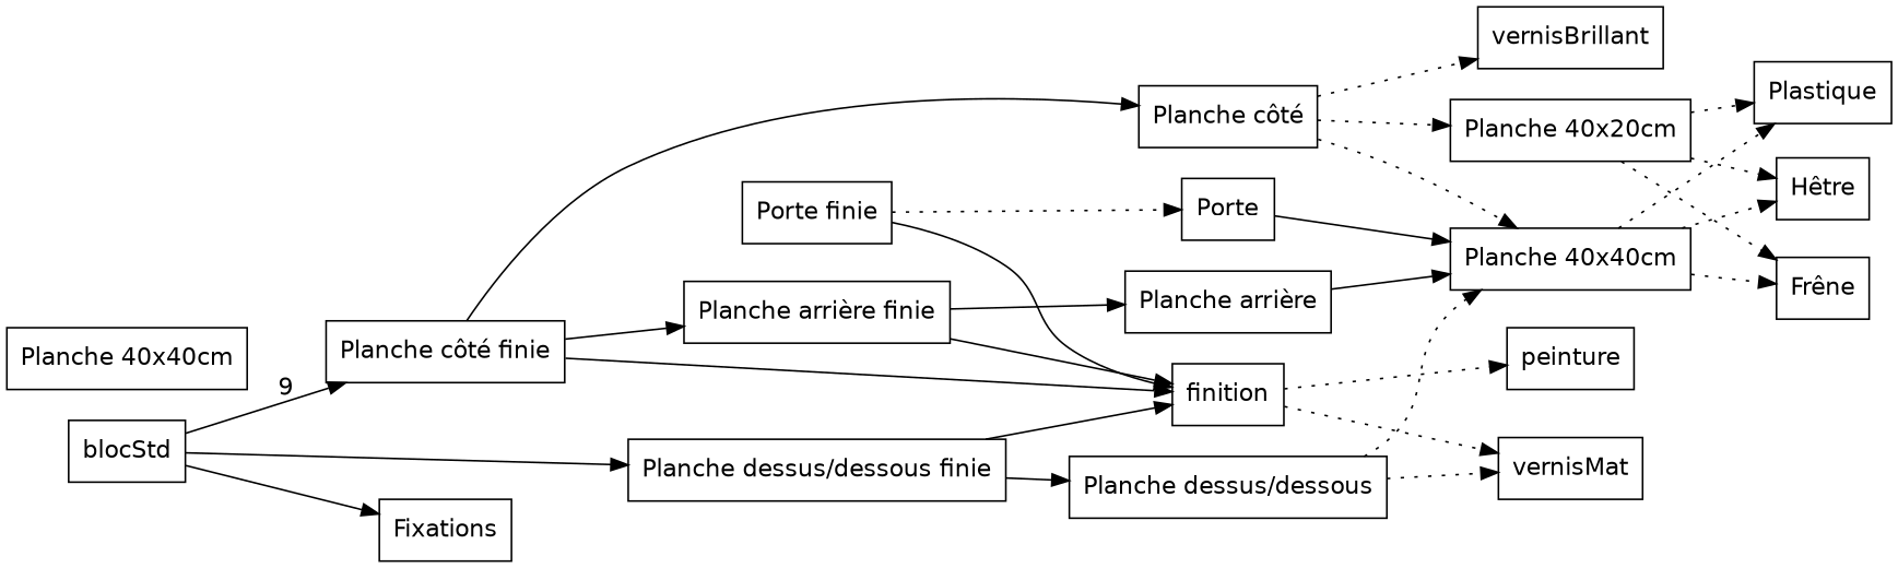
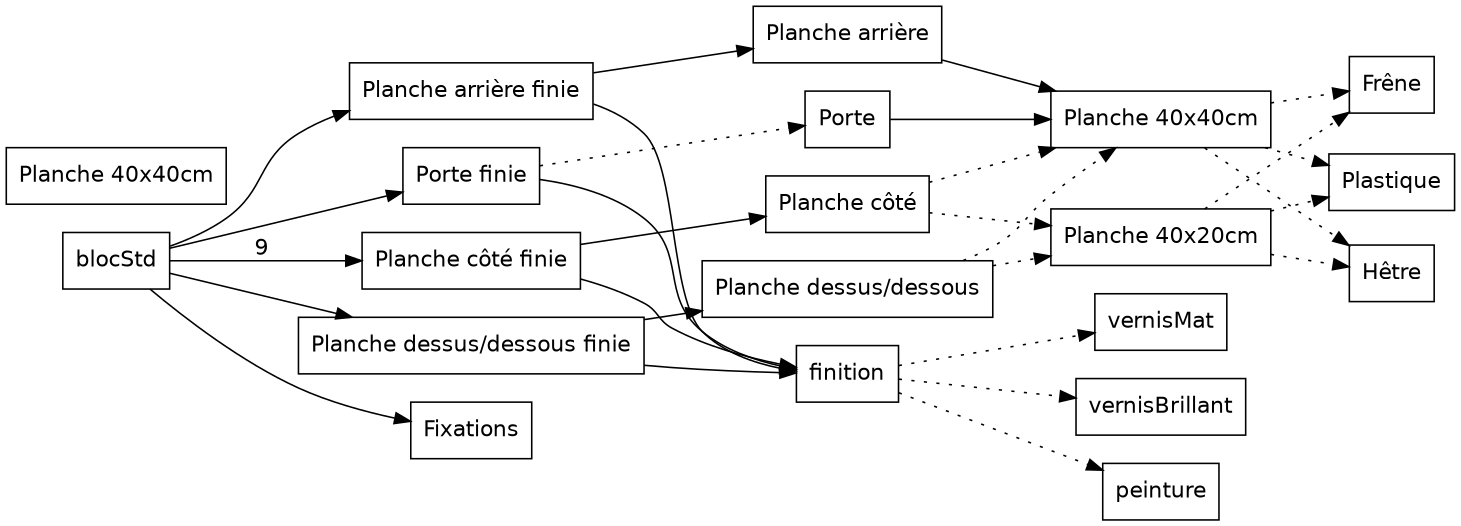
  digraph {
    fontname="DejaVu Sans"
    rankdir=LR
    node [fontname="DejaVu Sans" shape=box]
    edge [fontname="DejaVu Sans"]
    n1 [label="Planche côté"]
    n2 [label="Planche 40x40cm"]
    n3 [label="Planche 40x20cm"]
    n4 [label=Plastique]
    n5 [label="Hêtre"]
    n6 [label="Frêne"]
    n7 [label="Planche côté finie"]
    finition
    vernisMat
    vernisBrillant
    peinture
    n12 [label="Planche dessus/dessous"]
    n13 [label="Planche dessus/dessous finie"]
    n14 [label="Planche arrière"]
    n15 [label="Planche arrière finie"]
    n16 [label=Porte]
    n17 [label="Porte finie"]
    n18 [label="Planche 40x40cm"]
    n19 [label=Fixations]
    blocStd
    n1 -> n2 [style=dotted]
    n1 -> n3 [style=dotted]
    n2 -> n4 [style=dotted]
    n2 -> n5 [style=dotted]
    n2 -> n6 [style=dotted]
    n3 -> n4 [style=dotted]
    n3 -> n5 [style=dotted]
    n3 -> n6 [style=dotted]
    n7 -> n1
    n7 -> finition
    finition -> vernisMat [style=dotted]
-   n1 -> vernisBrillant [style=dotted]
+   finition -> vernisBrillant [style=dotted]
    finition -> peinture [style=dotted]
    n12 -> n2 [style=dotted]
-   n12 -> vernisMat [style=dotted]
+   n12 -> n3 [style=dotted]
    n13 -> finition
    n13 -> n12
    n14 -> n2
    n15 -> finition
    n15 -> n14
    n16 -> n2
    n17 -> finition
    n17 -> n16 [style=dotted]
    blocStd -> n7 [label=9]
    blocStd -> n13
-   n7 -> n15
+   blocStd -> n15
+   blocStd -> n17
    blocStd -> n19
  }
